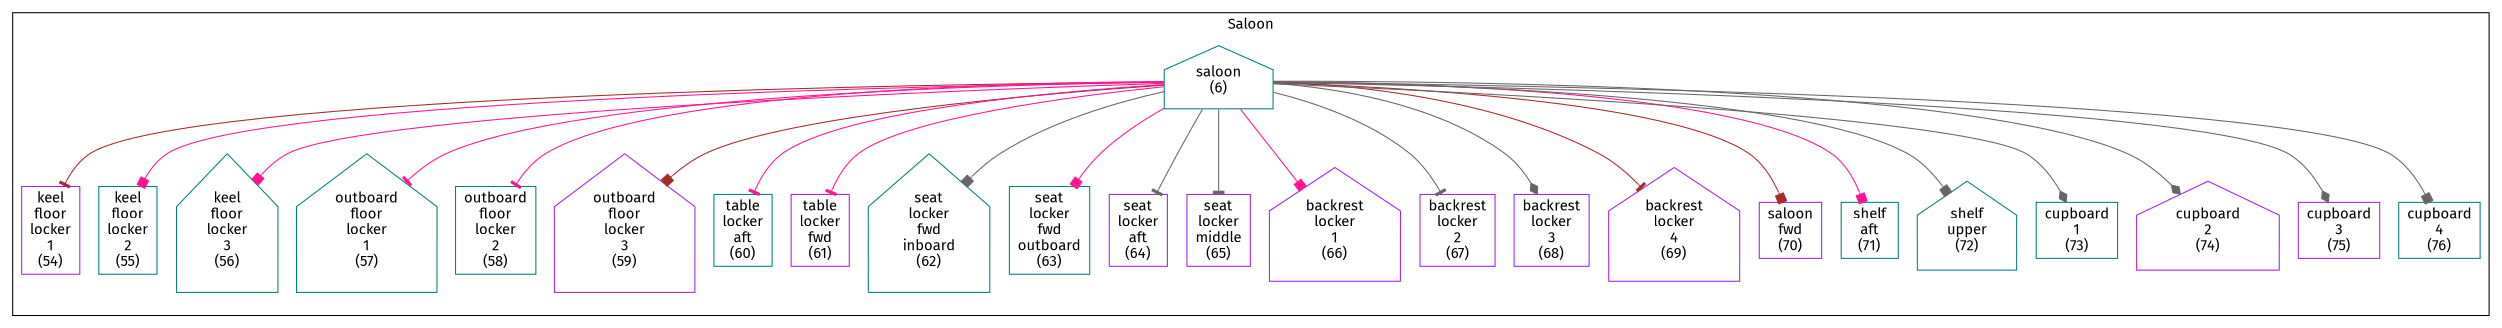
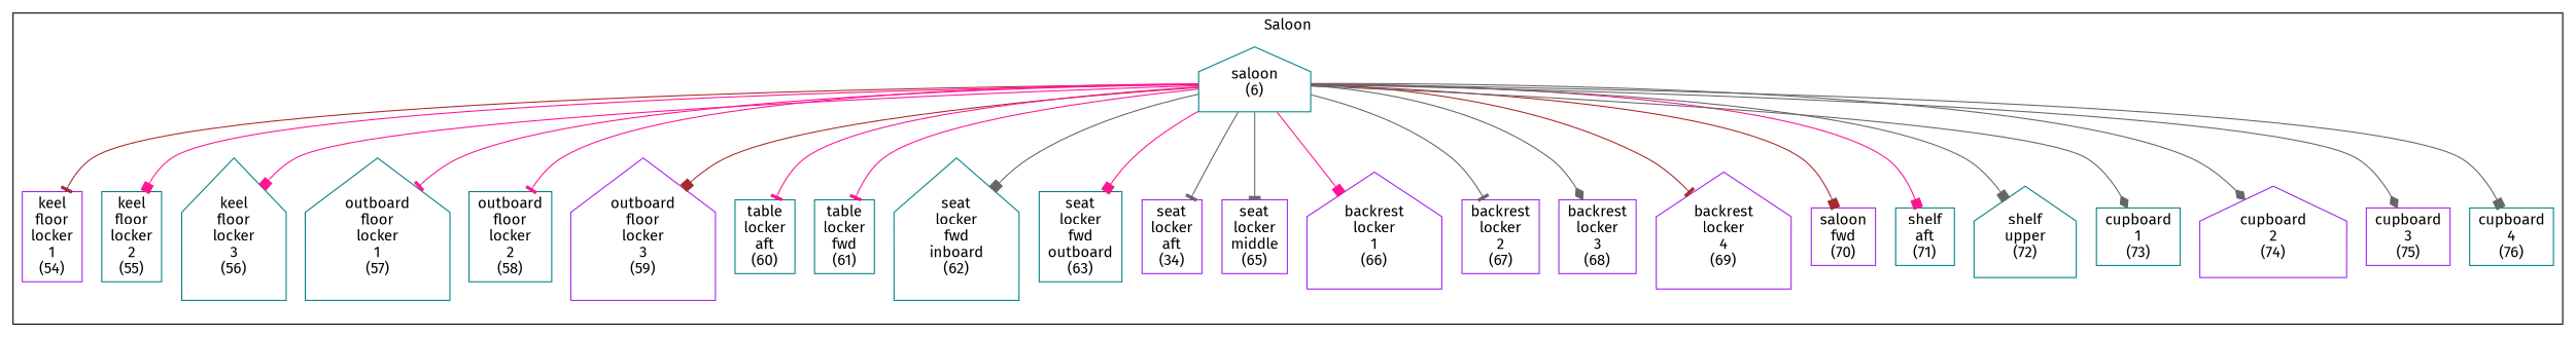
  digraph {
    fontname="Fira Sans"
    node [color=teal fontname="Fira Sans" shape=box]
    edge [arrowhead=box color=gray40 fontname="Fira Sans"]
    n1 [label="saloon\n(6)" shape=house]
    n2 [color=purple label="keel\nfloor\nlocker\n1\n(54)"]
    n3 [label="keel\nfloor\nlocker\n2\n(55)"]
    n4 [label="keel\nfloor\nlocker\n3\n(56)" shape=house]
    n5 [label="outboard\nfloor\nlocker\n1\n(57)" shape=house]
    n6 [label="outboard\nfloor\nlocker\n2\n(58)"]
    n7 [color=purple label="outboard\nfloor\nlocker\n3\n(59)" shape=house]
    n8 [label="table\nlocker\naft\n(60)"]
-   n9 [color=purple label="table\nlocker\nfwd\n(61)"]
+   n9 [label="table\nlocker\nfwd\n(61)"]
    n10 [label="seat\nlocker\nfwd\ninboard\n(62)" shape=house]
    n11 [label="seat\nlocker\nfwd\noutboard\n(63)"]
-   n12 [color=purple label="seat\nlocker\naft\n(64)"]
+   n12 [color=purple label="seat\nlocker\naft\n(34)"]
    n13 [color=purple label="seat\nlocker\nmiddle\n(65)"]
    n14 [color=purple label="backrest\nlocker\n1\n(66)" shape=house]
    n15 [color=purple label="backrest\nlocker\n2\n(67)"]
    n16 [color=purple label="backrest\nlocker\n3\n(68)"]
    n17 [color=purple label="backrest\nlocker\n4\n(69)" shape=house]
    n18 [color=purple label="saloon\nfwd\n(70)"]
    n19 [label="shelf\naft\n(71)"]
    n20 [label="shelf\nupper\n(72)" shape=house]
    n21 [label="cupboard\n1\n(73)"]
    n22 [color=purple label="cupboard\n2\n(74)" shape=house]
    n23 [color=purple label="cupboard\n3\n(75)"]
    n24 [label="cupboard\n4\n(76)"]
    subgraph cluster_1 {
      label=Saloon
      n1
      n2
      n3
      n4
      n5
      n6
      n7
      n8
      n9
      n10
      n11
      n12
      n13
      n14
      n15
      n16
      n17
      n18
      n19
      n20
      n21
      n22
      n23
      n24
    }
    n1 -> n2 [arrowhead=tee color=brown]
    n1 -> n3 [color=deeppink]
    n1 -> n4 [color=deeppink]
    n1 -> n5 [arrowhead=tee color=deeppink]
    n1 -> n6 [arrowhead=tee color=deeppink]
    n1 -> n7 [color=brown]
    n1 -> n8 [arrowhead=tee color=deeppink]
    n1 -> n9 [arrowhead=tee color=deeppink]
    n1 -> n10
    n1 -> n11 [color=deeppink]
    n1 -> n12 [arrowhead=tee]
    n1 -> n13 [arrowhead=tee]
    n1 -> n14 [color=deeppink]
    n1 -> n15 [arrowhead=tee]
    n1 -> n16 [arrowhead=diamond]
    n1 -> n17 [arrowhead=tee color=brown]
    n1 -> n18 [color=brown]
    n1 -> n19 [color=deeppink]
    n1 -> n20
    n1 -> n21 [arrowhead=diamond]
    n1 -> n22 [arrowhead=diamond]
    n1 -> n23 [arrowhead=diamond]
    n1 -> n24
  }
